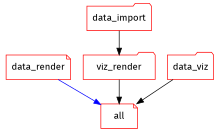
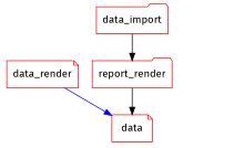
  digraph {
    fontname="Fira Sans"
    node [color=red fontname="Fira Sans" shape=folder]
    edge [color=black fontname="Fira Sans"]
-   n1 [label=all shape=note]
+   n1 [label=data shape=note]
    n2 [label=data_render shape=note]
    n3 [label=data_import]
-   n4 [label=viz_render]
-   n5 [label=data_viz]
+   n4 [label=report_render]
    n2 -> n1 [color=blue]
    n3 -> n4
    n4 -> n1
-   n5 -> n1
  }
